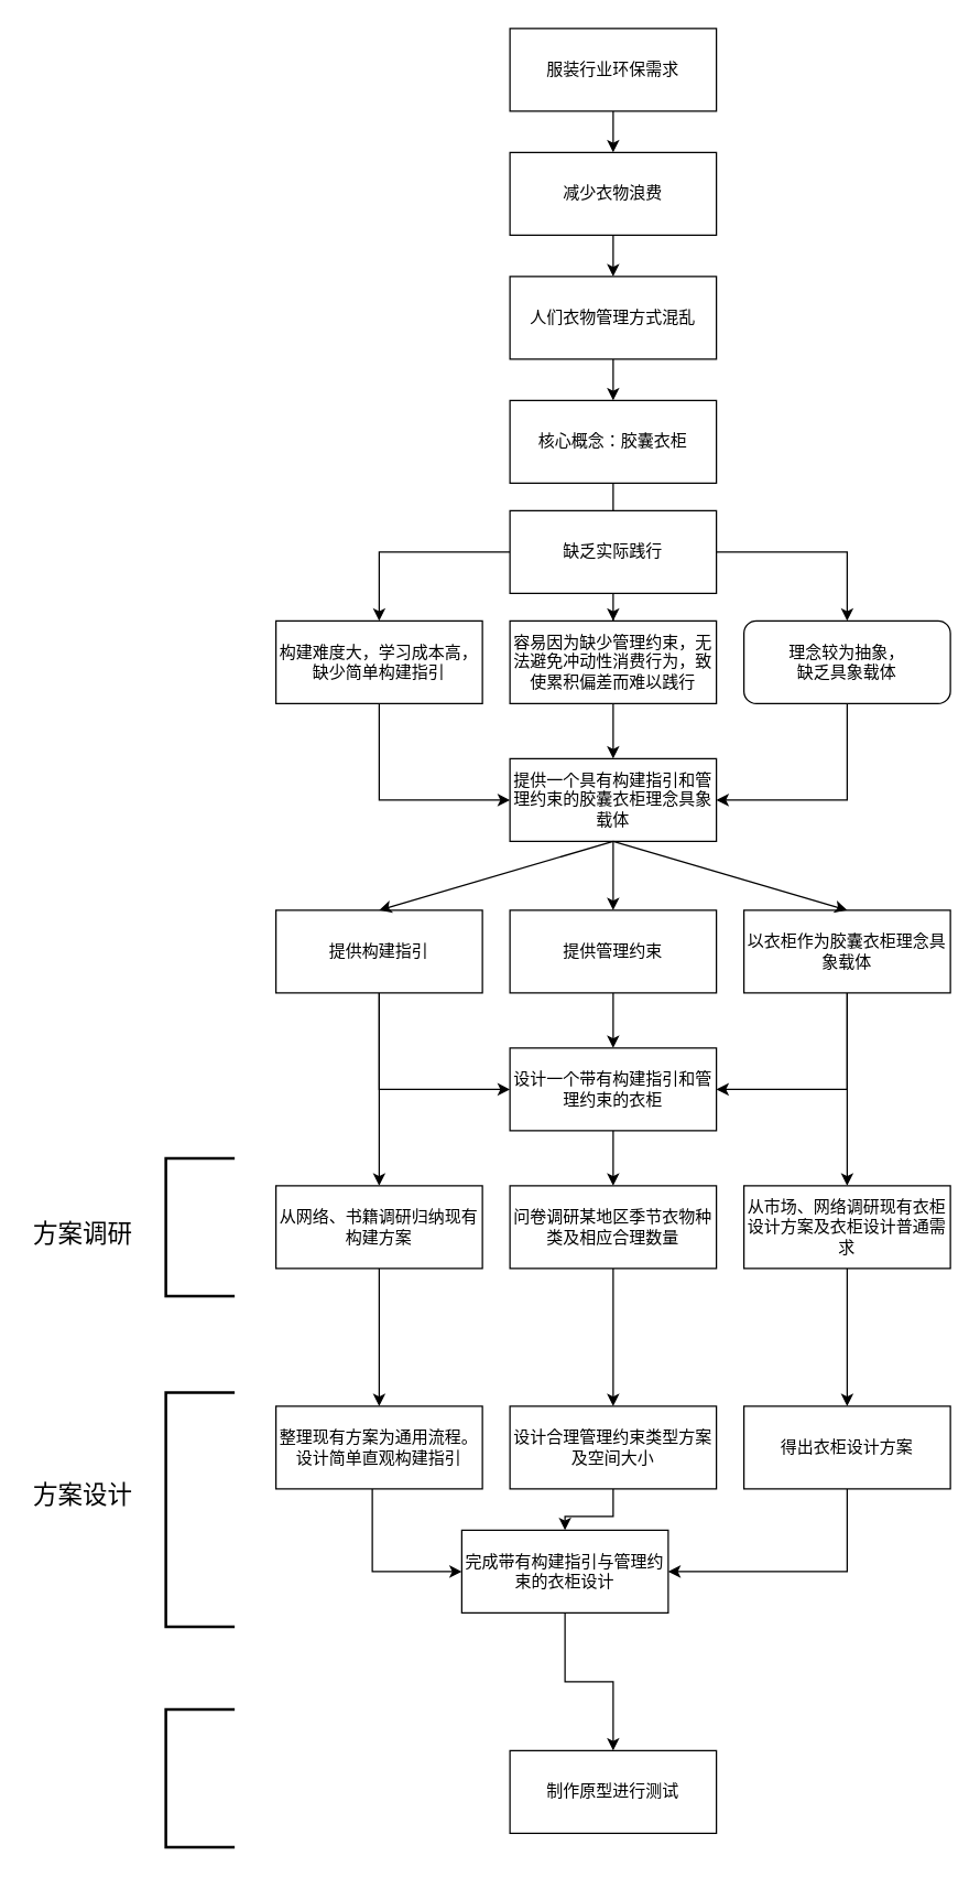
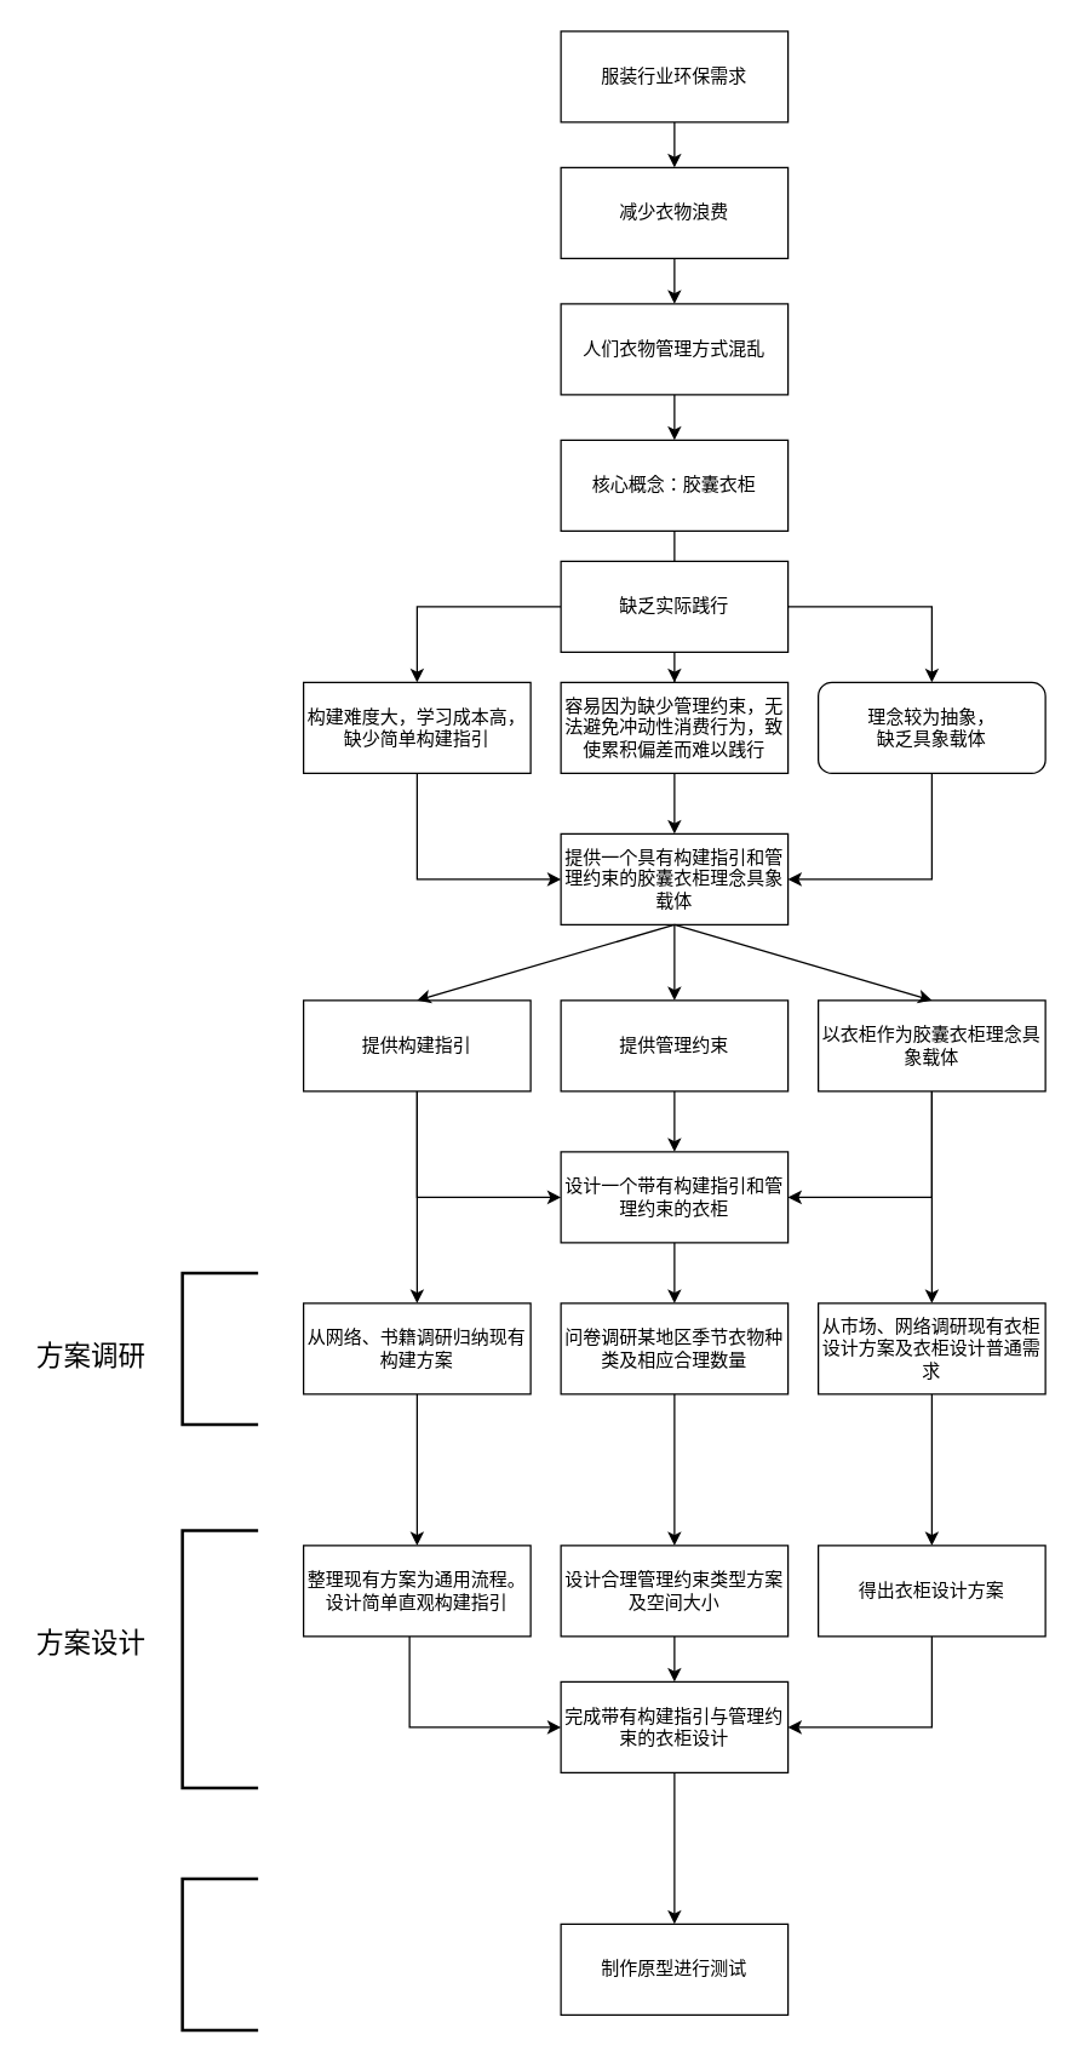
  <mxCell id="0" />
  <mxCell id="1" parent="0" />
  <mxCell id="2" value="" style="edgeStyle=orthogonalEdgeStyle;rounded=0;orthogonalLoop=1;jettySize=auto;html=1;" parent="1" source="3" edge="1"><mxGeometry relative="1" as="geometry"><mxPoint x="445" y="430" as="targetPoint" /></mxGeometry></mxCell>
  <mxCell id="3" value="核心概念：胶囊衣柜" style="rounded=0;whiteSpace=wrap;html=1;" parent="1" vertex="1"><mxGeometry x="370" y="290" width="150" height="60" as="geometry" /></mxCell>
  <mxCell id="4" value="" style="edgeStyle=orthogonalEdgeStyle;rounded=0;orthogonalLoop=1;jettySize=auto;html=1;" parent="1" source="5" target="7" edge="1"><mxGeometry relative="1" as="geometry" /></mxCell>
  <mxCell id="5" value="服装行业环保需求" style="rounded=0;whiteSpace=wrap;html=1;" parent="1" vertex="1"><mxGeometry x="370" y="20" width="150" height="60" as="geometry" /></mxCell>
  <mxCell id="6" value="" style="edgeStyle=orthogonalEdgeStyle;rounded=0;orthogonalLoop=1;jettySize=auto;html=1;" parent="1" source="7" target="9" edge="1"><mxGeometry relative="1" as="geometry" /></mxCell>
  <mxCell id="7" value="减少衣物浪费" style="rounded=0;whiteSpace=wrap;html=1;" parent="1" vertex="1"><mxGeometry x="370" y="110" width="150" height="60" as="geometry" /></mxCell>
  <mxCell id="8" value="" style="edgeStyle=orthogonalEdgeStyle;rounded=0;orthogonalLoop=1;jettySize=auto;html=1;" parent="1" source="9" target="3" edge="1"><mxGeometry relative="1" as="geometry" /></mxCell>
  <mxCell id="9" value="人们衣物管理方式混乱" style="rounded=0;whiteSpace=wrap;html=1;" parent="1" vertex="1"><mxGeometry x="370" y="200" width="150" height="60" as="geometry" /></mxCell>
  <mxCell id="10" value="" style="edgeStyle=orthogonalEdgeStyle;rounded=0;orthogonalLoop=1;jettySize=auto;html=1;" parent="1" source="13" target="15" edge="1"><mxGeometry relative="1" as="geometry" /></mxCell>
  <mxCell id="11" style="edgeStyle=orthogonalEdgeStyle;rounded=0;orthogonalLoop=1;jettySize=auto;html=1;" parent="1" source="13" target="14" edge="1"><mxGeometry relative="1" as="geometry" /></mxCell>
  <mxCell id="12" value="" style="edgeStyle=orthogonalEdgeStyle;rounded=0;orthogonalLoop=1;jettySize=auto;html=1;" parent="1" source="13" target="17" edge="1"><mxGeometry relative="1" as="geometry" /></mxCell>
  <mxCell id="13" value="缺乏实际践行" style="rounded=0;whiteSpace=wrap;html=1;" parent="1" vertex="1"><mxGeometry x="370" y="370" width="150" height="60" as="geometry" /></mxCell>
  <mxCell id="14" value="构建难度大，学习成本高，缺少简单构建指引" style="rounded=0;whiteSpace=wrap;html=1;" parent="1" vertex="1"><mxGeometry x="200" y="450" width="150" height="60" as="geometry" /></mxCell>
  <mxCell id="15" value="理念较为抽象，&lt;br&gt;缺乏具象载体" style="whiteSpace=wrap;html=1;rounded=1;" parent="1" vertex="1"><mxGeometry x="540" y="450" width="150" height="60" as="geometry" /></mxCell>
  <mxCell id="16" value="" style="edgeStyle=orthogonalEdgeStyle;rounded=0;orthogonalLoop=1;jettySize=auto;html=1;" parent="1" source="17" target="19" edge="1"><mxGeometry relative="1" as="geometry" /></mxCell>
  <mxCell id="17" value="容易因为缺少管理约束，无法避免冲动性消费行为，致使累积偏差而难以践行" style="rounded=0;whiteSpace=wrap;html=1;" parent="1" vertex="1"><mxGeometry x="370" y="450" width="150" height="60" as="geometry" /></mxCell>
  <mxCell id="18" value="" style="edgeStyle=orthogonalEdgeStyle;rounded=0;orthogonalLoop=1;jettySize=auto;html=1;" parent="1" source="19" target="26" edge="1"><mxGeometry relative="1" as="geometry" /></mxCell>
  <mxCell id="19" value="提供一个具有构建指引和管理约束的胶囊衣柜理念具象载体" style="rounded=0;whiteSpace=wrap;html=1;" parent="1" vertex="1"><mxGeometry x="370" y="550" width="150" height="60" as="geometry" /></mxCell>
  <mxCell id="20" value="" style="endArrow=classic;html=1;rounded=0;exitX=0.5;exitY=1;exitDx=0;exitDy=0;entryX=0;entryY=0.5;entryDx=0;entryDy=0;" parent="1" source="14" target="19" edge="1"><mxGeometry width="50" height="50" relative="1" as="geometry"><mxPoint x="680" y="630" as="sourcePoint" /><mxPoint x="730" y="580" as="targetPoint" /><Array as="points"><mxPoint x="275" y="580" /></Array></mxGeometry></mxCell>
  <mxCell id="21" value="" style="endArrow=classic;html=1;rounded=0;exitX=0.5;exitY=1;exitDx=0;exitDy=0;entryX=1;entryY=0.5;entryDx=0;entryDy=0;" parent="1" source="15" target="19" edge="1"><mxGeometry width="50" height="50" relative="1" as="geometry"><mxPoint x="680" y="630" as="sourcePoint" /><mxPoint x="730" y="580" as="targetPoint" /><Array as="points"><mxPoint x="615" y="580" /></Array></mxGeometry></mxCell>
  <mxCell id="22" style="edgeStyle=orthogonalEdgeStyle;rounded=0;orthogonalLoop=1;jettySize=auto;html=1;entryX=0;entryY=0.5;entryDx=0;entryDy=0;" parent="1" source="24" target="33" edge="1"><mxGeometry relative="1" as="geometry"><Array as="points"><mxPoint x="275" y="790" /></Array></mxGeometry></mxCell>
  <mxCell id="23" style="edgeStyle=orthogonalEdgeStyle;rounded=0;orthogonalLoop=1;jettySize=auto;html=1;exitX=0.5;exitY=1;exitDx=0;exitDy=0;entryX=0.5;entryY=0;entryDx=0;entryDy=0;" parent="1" source="24" target="35" edge="1"><mxGeometry relative="1" as="geometry"><Array as="points"><mxPoint x="275" y="770" /><mxPoint x="275" y="770" /></Array></mxGeometry></mxCell>
  <mxCell id="24" value="提供构建指引" style="rounded=0;whiteSpace=wrap;html=1;" parent="1" vertex="1"><mxGeometry x="200" y="660" width="150" height="60" as="geometry" /></mxCell>
  <mxCell id="25" value="" style="edgeStyle=orthogonalEdgeStyle;rounded=0;orthogonalLoop=1;jettySize=auto;html=1;" parent="1" source="26" target="33" edge="1"><mxGeometry relative="1" as="geometry" /></mxCell>
  <mxCell id="26" value="提供管理约束" style="rounded=0;whiteSpace=wrap;html=1;" parent="1" vertex="1"><mxGeometry x="370" y="660" width="150" height="60" as="geometry" /></mxCell>
  <mxCell id="27" value="" style="endArrow=classic;html=1;rounded=0;exitX=0.5;exitY=1;exitDx=0;exitDy=0;entryX=0.5;entryY=0;entryDx=0;entryDy=0;" parent="1" source="19" target="24" edge="1"><mxGeometry width="50" height="50" relative="1" as="geometry"><mxPoint x="680" y="630" as="sourcePoint" /><mxPoint x="730" y="580" as="targetPoint" /></mxGeometry></mxCell>
  <mxCell id="28" style="edgeStyle=orthogonalEdgeStyle;rounded=0;orthogonalLoop=1;jettySize=auto;html=1;entryX=1;entryY=0.5;entryDx=0;entryDy=0;" parent="1" source="30" target="33" edge="1"><mxGeometry relative="1" as="geometry"><Array as="points"><mxPoint x="615" y="790" /></Array></mxGeometry></mxCell>
  <mxCell id="29" style="edgeStyle=orthogonalEdgeStyle;rounded=0;orthogonalLoop=1;jettySize=auto;html=1;" parent="1" source="30" target="39" edge="1"><mxGeometry relative="1" as="geometry" /></mxCell>
  <mxCell id="30" value="以衣柜作为胶囊衣柜理念具象载体" style="rounded=0;whiteSpace=wrap;html=1;" parent="1" vertex="1"><mxGeometry x="540" y="660" width="150" height="60" as="geometry" /></mxCell>
  <mxCell id="31" value="" style="endArrow=classic;html=1;rounded=0;exitX=0.5;exitY=1;exitDx=0;exitDy=0;entryX=0.5;entryY=0;entryDx=0;entryDy=0;" parent="1" source="19" target="30" edge="1"><mxGeometry width="50" height="50" relative="1" as="geometry"><mxPoint x="680" y="630" as="sourcePoint" /><mxPoint x="730" y="580" as="targetPoint" /></mxGeometry></mxCell>
  <mxCell id="32" value="" style="edgeStyle=orthogonalEdgeStyle;rounded=0;orthogonalLoop=1;jettySize=auto;html=1;" parent="1" source="33" target="37" edge="1"><mxGeometry relative="1" as="geometry" /></mxCell>
  <mxCell id="33" value="设计一个带有构建指引和管理约束的衣柜" style="rounded=0;whiteSpace=wrap;html=1;" parent="1" vertex="1"><mxGeometry x="370" y="760" width="150" height="60" as="geometry" /></mxCell>
  <mxCell id="34" value="" style="edgeStyle=orthogonalEdgeStyle;rounded=0;orthogonalLoop=1;jettySize=auto;html=1;" parent="1" source="35" target="41" edge="1"><mxGeometry relative="1" as="geometry" /></mxCell>
  <mxCell id="35" value="从网络、书籍调研归纳现有构建方案" style="rounded=0;whiteSpace=wrap;html=1;" parent="1" vertex="1"><mxGeometry x="200" y="860" width="150" height="60" as="geometry" /></mxCell>
  <mxCell id="36" value="" style="edgeStyle=orthogonalEdgeStyle;rounded=0;orthogonalLoop=1;jettySize=auto;html=1;" parent="1" source="37" target="43" edge="1"><mxGeometry relative="1" as="geometry" /></mxCell>
  <mxCell id="37" value="问卷调研某地区季节衣物种类及相应合理数量" style="rounded=0;whiteSpace=wrap;html=1;" parent="1" vertex="1"><mxGeometry x="370" y="860" width="150" height="60" as="geometry" /></mxCell>
  <mxCell id="38" value="" style="edgeStyle=orthogonalEdgeStyle;rounded=0;orthogonalLoop=1;jettySize=auto;html=1;" parent="1" source="39" target="45" edge="1"><mxGeometry relative="1" as="geometry" /></mxCell>
  <mxCell id="39" value="从市场、网络调研现有衣柜设计方案及衣柜设计普通需求" style="rounded=0;whiteSpace=wrap;html=1;" parent="1" vertex="1"><mxGeometry x="540" y="860" width="150" height="60" as="geometry" /></mxCell>
  <mxCell id="40" style="edgeStyle=orthogonalEdgeStyle;rounded=0;orthogonalLoop=1;jettySize=auto;html=1;entryX=0;entryY=0.5;entryDx=0;entryDy=0;" edge="1" parent="1" source="41" target="47"><mxGeometry relative="1" as="geometry"><Array as="points"><mxPoint x="270" y="1140" /></Array></mxGeometry></mxCell>
  <mxCell id="41" value="整理现有方案为通用流程。设计简单直观构建指引" style="rounded=0;whiteSpace=wrap;html=1;" parent="1" vertex="1"><mxGeometry x="200" y="1020" width="150" height="60" as="geometry" /></mxCell>
  <mxCell id="42" value="" style="edgeStyle=orthogonalEdgeStyle;rounded=0;orthogonalLoop=1;jettySize=auto;html=1;" parent="1" source="43" target="47" edge="1"><mxGeometry relative="1" as="geometry" /></mxCell>
  <mxCell id="43" value="设计合理管理约束类型方案及空间大小" style="rounded=0;whiteSpace=wrap;html=1;" parent="1" vertex="1"><mxGeometry x="370" y="1020" width="150" height="60" as="geometry" /></mxCell>
  <mxCell id="44" style="edgeStyle=orthogonalEdgeStyle;rounded=0;orthogonalLoop=1;jettySize=auto;html=1;entryX=1;entryY=0.5;entryDx=0;entryDy=0;" edge="1" parent="1" source="45" target="47"><mxGeometry relative="1" as="geometry"><Array as="points"><mxPoint x="615" y="1140" /></Array></mxGeometry></mxCell>
  <mxCell id="45" value="得出衣柜设计方案" style="rounded=0;whiteSpace=wrap;html=1;" parent="1" vertex="1"><mxGeometry x="540" y="1020" width="150" height="60" as="geometry" /></mxCell>
  <mxCell id="46" value="" style="edgeStyle=orthogonalEdgeStyle;rounded=0;orthogonalLoop=1;jettySize=auto;html=1;" parent="1" source="47" target="48" edge="1"><mxGeometry relative="1" as="geometry" /></mxCell>
- <mxCell id="47" value="完成带有构建指引与管理约束的衣柜设计" style="rounded=0;whiteSpace=wrap;html=1;" parent="1" vertex="1"><mxGeometry x="335" y="1110" width="150" height="60" as="geometry" /></mxCell>
+ <mxCell id="47" value="完成带有构建指引与管理约束的衣柜设计" style="rounded=0;whiteSpace=wrap;html=1;" parent="1" vertex="1"><mxGeometry x="370" y="1110" width="150" height="60" as="geometry" /></mxCell>
  <mxCell id="48" value="制作原型进行测试" style="rounded=0;whiteSpace=wrap;html=1;" parent="1" vertex="1"><mxGeometry x="370" y="1270" width="150" height="60" as="geometry" /></mxCell>
  <mxCell id="49" value="" style="strokeWidth=2;html=1;shape=mxgraph.flowchart.annotation_1;align=left;pointerEvents=1;" vertex="1" parent="1"><mxGeometry x="120" y="840" width="50" height="100" as="geometry" /></mxCell>
  <mxCell id="50" value="" style="strokeWidth=2;html=1;shape=mxgraph.flowchart.annotation_1;align=left;pointerEvents=1;" vertex="1" parent="1"><mxGeometry x="120" y="1010" width="50" height="170" as="geometry" /></mxCell>
  <mxCell id="51" value="" style="strokeWidth=2;html=1;shape=mxgraph.flowchart.annotation_1;align=left;pointerEvents=1;" vertex="1" parent="1"><mxGeometry x="120" y="1240" width="50" height="100" as="geometry" /></mxCell>
  <mxCell id="52" value="&lt;font style=&quot;font-size: 18px;&quot;&gt;方案调研&lt;/font&gt;" style="text;html=1;strokeColor=none;fillColor=none;align=center;verticalAlign=middle;whiteSpace=wrap;rounded=0;" vertex="1" parent="1"><mxGeometry x="20" y="880" width="80" height="30" as="geometry" /></mxCell>
  <mxCell id="53" value="&lt;font style=&quot;font-size: 18px;&quot;&gt;方案设计&lt;/font&gt;" style="text;html=1;strokeColor=none;fillColor=none;align=center;verticalAlign=middle;whiteSpace=wrap;rounded=0;" vertex="1" parent="1"><mxGeometry x="20" y="1070" width="80" height="30" as="geometry" /></mxCell>
